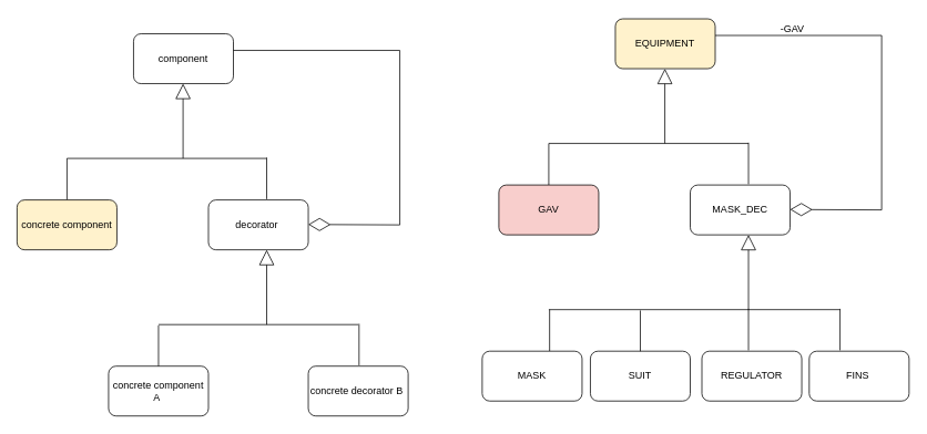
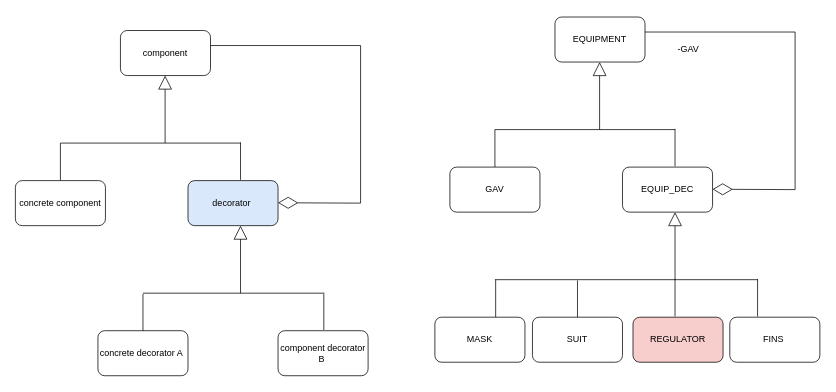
  <mxCell id="0" />
  <mxCell id="1" parent="0" />
  <mxCell id="2" value="component" style="rounded=1;whiteSpace=wrap;html=1;" vertex="1" parent="1"><mxGeometry x="160" y="40" width="120" height="60" as="geometry" /></mxCell>
  <mxCell id="3" value="" style="endArrow=block;endSize=16;endFill=0;html=1;rounded=0;" edge="1" parent="1"><mxGeometry x="-0.556" y="-150" width="160" relative="1" as="geometry"><mxPoint x="219.5" y="190" as="sourcePoint" /><mxPoint x="219.5" y="100" as="targetPoint" /><mxPoint x="1" as="offset" /></mxGeometry></mxCell>
  <mxCell id="4" value="" style="endArrow=none;html=1;rounded=0;" edge="1" parent="1"><mxGeometry width="50" height="50" relative="1" as="geometry"><mxPoint x="80" y="190" as="sourcePoint" /><mxPoint x="320" y="190" as="targetPoint" /></mxGeometry></mxCell>
  <mxCell id="5" value="" style="endArrow=none;html=1;rounded=0;" edge="1" parent="1"><mxGeometry width="50" height="50" relative="1" as="geometry"><mxPoint x="320" y="239" as="sourcePoint" /><mxPoint x="320" y="189" as="targetPoint" /></mxGeometry></mxCell>
  <mxCell id="6" value="" style="endArrow=none;html=1;rounded=0;" edge="1" parent="1"><mxGeometry width="50" height="50" relative="1" as="geometry"><mxPoint x="80" y="240" as="sourcePoint" /><mxPoint x="80" y="190" as="targetPoint" /></mxGeometry></mxCell>
- <mxCell id="7" value="concrete component" style="rounded=1;whiteSpace=wrap;html=1;fillColor=#fff2cc;" vertex="1" parent="1"><mxGeometry x="20" y="240" width="120" height="60" as="geometry" /></mxCell>
- <mxCell id="8" value="decorator&amp;nbsp;" style="rounded=1;whiteSpace=wrap;html=1;" vertex="1" parent="1"><mxGeometry x="250" y="240" width="120" height="60" as="geometry" /></mxCell>
+ <mxCell id="7" value="concrete component" style="rounded=1;whiteSpace=wrap;html=1;" vertex="1" parent="1"><mxGeometry x="20" y="240" width="120" height="60" as="geometry" /></mxCell>
+ <mxCell id="8" value="decorator&amp;nbsp;" style="rounded=1;whiteSpace=wrap;html=1;fillColor=#dae8fc;" vertex="1" parent="1"><mxGeometry x="250" y="240" width="120" height="60" as="geometry" /></mxCell>
  <mxCell id="9" value="" style="endArrow=block;endSize=16;endFill=0;html=1;rounded=0;" edge="1" parent="1"><mxGeometry x="-0.556" y="-150" width="160" relative="1" as="geometry"><mxPoint x="320" y="390" as="sourcePoint" /><mxPoint x="320" y="300" as="targetPoint" /><mxPoint x="1" as="offset" /></mxGeometry></mxCell>
  <mxCell id="10" value="" style="endArrow=none;html=1;rounded=0;" edge="1" parent="1"><mxGeometry width="50" height="50" relative="1" as="geometry"><mxPoint x="190" y="390" as="sourcePoint" /><mxPoint x="430" y="390" as="targetPoint" /></mxGeometry></mxCell>
  <mxCell id="11" value="" style="endArrow=none;html=1;rounded=0;" edge="1" parent="1"><mxGeometry width="50" height="50" relative="1" as="geometry"><mxPoint x="431" y="439" as="sourcePoint" /><mxPoint x="431" y="389" as="targetPoint" /></mxGeometry></mxCell>
- <mxCell id="12" value="concrete decorator B&amp;nbsp;" style="rounded=1;whiteSpace=wrap;html=1;" vertex="1" parent="1"><mxGeometry x="370" y="440" width="120" height="60" as="geometry" /></mxCell>
+ <mxCell id="12" value="component decorator B&amp;nbsp;" style="rounded=1;whiteSpace=wrap;html=1;" vertex="1" parent="1"><mxGeometry x="370" y="440" width="120" height="60" as="geometry" /></mxCell>
  <mxCell id="13" value="" style="endArrow=none;html=1;rounded=0;" edge="1" parent="1"><mxGeometry width="50" height="50" relative="1" as="geometry"><mxPoint x="190" y="441" as="sourcePoint" /><mxPoint x="190" y="391" as="targetPoint" /></mxGeometry></mxCell>
- <mxCell id="14" value="concrete component A&amp;nbsp;" style="rounded=1;whiteSpace=wrap;html=1;" vertex="1" parent="1"><mxGeometry x="130" y="440" width="120" height="60" as="geometry" /></mxCell>
+ <mxCell id="14" value="concrete decorator A&amp;nbsp;" style="rounded=1;whiteSpace=wrap;html=1;" vertex="1" parent="1"><mxGeometry x="130" y="440" width="120" height="60" as="geometry" /></mxCell>
  <mxCell id="15" value="" style="endArrow=diamondThin;endFill=0;endSize=24;html=1;rounded=0;" edge="1" parent="1"><mxGeometry width="160" relative="1" as="geometry"><mxPoint x="280" y="60" as="sourcePoint" /><mxPoint x="370" y="269.5" as="targetPoint" /><Array as="points"><mxPoint x="480" y="60" /><mxPoint x="480" y="270" /></Array></mxGeometry></mxCell>
- <mxCell id="16" value="EQUIPMENT" style="rounded=1;whiteSpace=wrap;html=1;fillColor=#fff2cc;" vertex="1" parent="1"><mxGeometry x="739" y="22" width="120" height="60" as="geometry" /></mxCell>
+ <mxCell id="16" value="EQUIPMENT" style="rounded=1;whiteSpace=wrap;html=1;" vertex="1" parent="1"><mxGeometry x="739" y="22" width="120" height="60" as="geometry" /></mxCell>
  <mxCell id="17" value="" style="endArrow=block;endSize=16;endFill=0;html=1;rounded=0;" edge="1" parent="1"><mxGeometry x="-0.556" y="-150" width="160" relative="1" as="geometry"><mxPoint x="798.5" y="172" as="sourcePoint" /><mxPoint x="798.5" y="82" as="targetPoint" /><mxPoint x="1" as="offset" /></mxGeometry></mxCell>
  <mxCell id="18" value="" style="endArrow=none;html=1;rounded=0;" edge="1" parent="1"><mxGeometry width="50" height="50" relative="1" as="geometry"><mxPoint x="659" y="172" as="sourcePoint" /><mxPoint x="899" y="172" as="targetPoint" /></mxGeometry></mxCell>
  <mxCell id="19" value="" style="endArrow=none;html=1;rounded=0;" edge="1" parent="1"><mxGeometry width="50" height="50" relative="1" as="geometry"><mxPoint x="899" y="221" as="sourcePoint" /><mxPoint x="899" y="171" as="targetPoint" /></mxGeometry></mxCell>
  <mxCell id="20" value="" style="endArrow=none;html=1;rounded=0;" edge="1" parent="1"><mxGeometry width="50" height="50" relative="1" as="geometry"><mxPoint x="659" y="222" as="sourcePoint" /><mxPoint x="659" y="172" as="targetPoint" /></mxGeometry></mxCell>
- <mxCell id="21" value="GAV" style="rounded=1;whiteSpace=wrap;html=1;fillColor=#f8cecc;" vertex="1" parent="1"><mxGeometry x="599" y="222" width="120" height="60" as="geometry" /></mxCell>
- <mxCell id="22" value="MASK_DEC" style="rounded=1;whiteSpace=wrap;html=1;" vertex="1" parent="1"><mxGeometry x="829" y="222" width="120" height="60" as="geometry" /></mxCell>
+ <mxCell id="21" value="GAV" style="rounded=1;whiteSpace=wrap;html=1;" vertex="1" parent="1"><mxGeometry x="599" y="222" width="120" height="60" as="geometry" /></mxCell>
+ <mxCell id="22" value="EQUIP_DEC" style="rounded=1;whiteSpace=wrap;html=1;" vertex="1" parent="1"><mxGeometry x="829" y="222" width="120" height="60" as="geometry" /></mxCell>
  <mxCell id="23" value="" style="endArrow=block;endSize=16;endFill=0;html=1;rounded=0;" edge="1" parent="1"><mxGeometry x="-0.556" y="-150" width="160" relative="1" as="geometry"><mxPoint x="899" y="372" as="sourcePoint" /><mxPoint x="899" y="282" as="targetPoint" /><mxPoint x="1" as="offset" /></mxGeometry></mxCell>
  <mxCell id="24" value="" style="endArrow=none;html=1;rounded=0;" edge="1" parent="1"><mxGeometry width="50" height="50" relative="1" as="geometry"><mxPoint x="659" y="372" as="sourcePoint" /><mxPoint x="1009" y="372" as="targetPoint" /></mxGeometry></mxCell>
  <mxCell id="25" value="" style="endArrow=none;html=1;rounded=0;" edge="1" parent="1"><mxGeometry width="50" height="50" relative="1" as="geometry"><mxPoint x="899" y="421" as="sourcePoint" /><mxPoint x="899" y="371" as="targetPoint" /></mxGeometry></mxCell>
- <mxCell id="26" value="REGULATOR" style="rounded=1;whiteSpace=wrap;html=1;" vertex="1" parent="1"><mxGeometry x="843" y="422" width="120" height="60" as="geometry" /></mxCell>
+ <mxCell id="26" value="REGULATOR" style="rounded=1;whiteSpace=wrap;html=1;fillColor=#f8cecc;" vertex="1" parent="1"><mxGeometry x="843" y="422" width="120" height="60" as="geometry" /></mxCell>
  <mxCell id="27" value="" style="endArrow=none;html=1;rounded=0;" edge="1" parent="1"><mxGeometry width="50" height="50" relative="1" as="geometry"><mxPoint x="769" y="423" as="sourcePoint" /><mxPoint x="769" y="373" as="targetPoint" /></mxGeometry></mxCell>
  <mxCell id="28" value="SUIT" style="rounded=1;whiteSpace=wrap;html=1;" vertex="1" parent="1"><mxGeometry x="709" y="422" width="120" height="60" as="geometry" /></mxCell>
  <mxCell id="29" value="" style="endArrow=diamondThin;endFill=0;endSize=24;html=1;rounded=0;" edge="1" parent="1"><mxGeometry width="160" relative="1" as="geometry"><mxPoint x="859" y="42" as="sourcePoint" /><mxPoint x="949" y="251.5" as="targetPoint" /><Array as="points"><mxPoint x="1059" y="42" /><mxPoint x="1059" y="252" /></Array></mxGeometry></mxCell>
- <mxCell id="30" value="-GAV" style="text;html=1;strokeColor=none;fillColor=none;align=center;verticalAlign=middle;whiteSpace=wrap;rounded=0;" vertex="1" parent="1"><mxGeometry x="922" y="20" width="60" height="30" as="geometry" /></mxCell>
+ <mxCell id="30" value="-GAV" style="text;html=1;strokeColor=none;fillColor=none;align=center;verticalAlign=middle;whiteSpace=wrap;rounded=0;" vertex="1" parent="1"><mxGeometry x="887" y="50" width="60" height="30" as="geometry" /></mxCell>
  <mxCell id="31" value="" style="endArrow=none;html=1;rounded=0;" edge="1" parent="1"><mxGeometry width="50" height="50" relative="1" as="geometry"><mxPoint x="1009" y="421" as="sourcePoint" /><mxPoint x="1009" y="371" as="targetPoint" /></mxGeometry></mxCell>
  <mxCell id="32" value="FINS&amp;nbsp;" style="rounded=1;whiteSpace=wrap;html=1;" vertex="1" parent="1"><mxGeometry x="972" y="422" width="120" height="60" as="geometry" /></mxCell>
  <mxCell id="33" value="" style="endArrow=none;html=1;rounded=0;" edge="1" parent="1"><mxGeometry width="50" height="50" relative="1" as="geometry"><mxPoint x="660" y="422" as="sourcePoint" /><mxPoint x="660" y="372" as="targetPoint" /></mxGeometry></mxCell>
  <mxCell id="34" value="MASK" style="rounded=1;whiteSpace=wrap;html=1;" vertex="1" parent="1"><mxGeometry x="579" y="422" width="120" height="60" as="geometry" /></mxCell>
